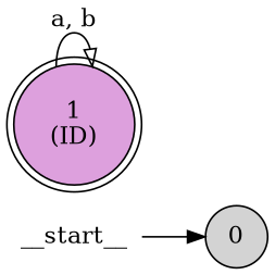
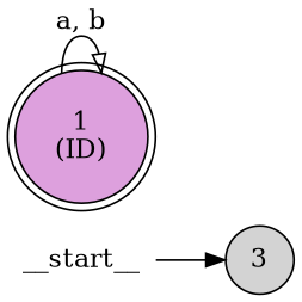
  digraph {
    rankdir=LR
    node [style=filled]
    edge [style=solid]
    __start__ [fillcolor=white height=0 shape=none width=0]
-   n2 [fillcolor=lightgrey label=0 shape=circle]
+   n2 [fillcolor=lightgrey label=3 shape=circle]
    n3 [fillcolor=plum label="1\n(ID)" shape=doublecircle]
    __start__ -> n2 [arrowhead=normal]
    n3 -> n3 [arrowhead=onormal label="a, b"]
  }
